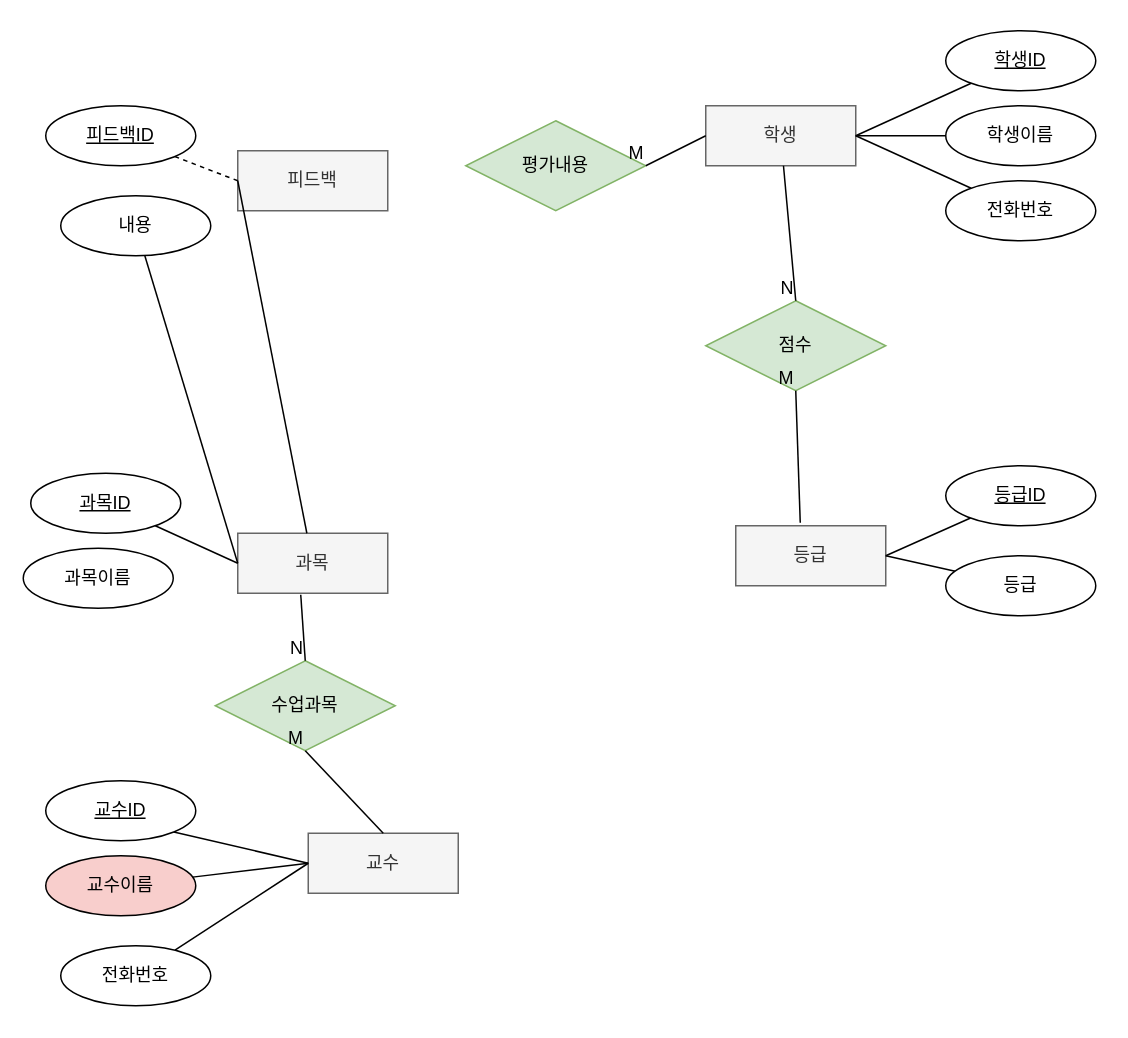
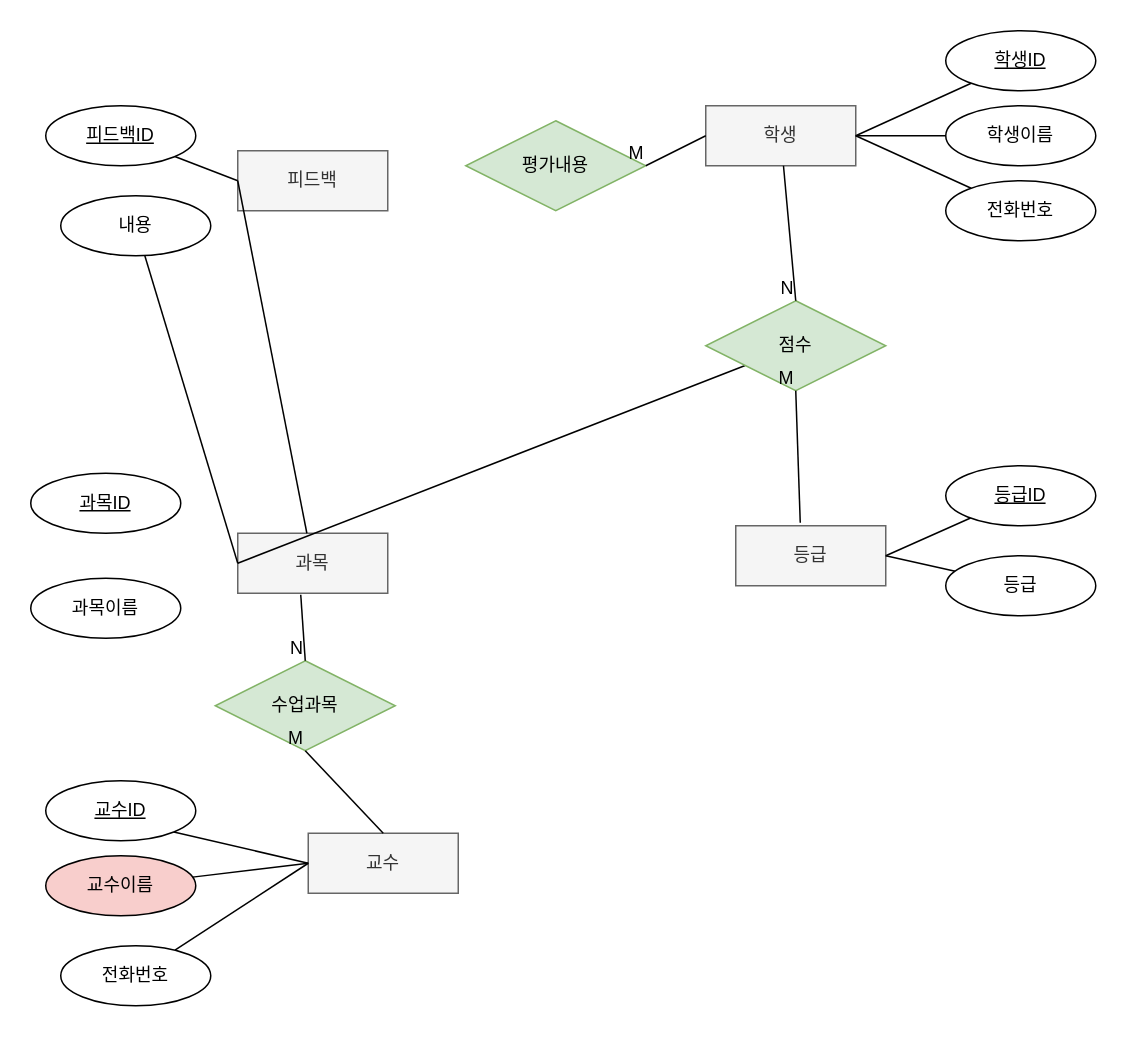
  <mxCell id="0" />
  <mxCell id="1" parent="0" />
  <mxCell id="2" value="피드백" style="whiteSpace=wrap;html=1;align=center;fillColor=#f5f5f5;fontColor=#333333;strokeColor=#666666;" vertex="1" parent="1"><mxGeometry x="158" y="100" width="100" height="40" as="geometry" /></mxCell>
  <mxCell id="3" value="학생" style="whiteSpace=wrap;html=1;align=center;fillColor=#f5f5f5;fontColor=#333333;strokeColor=#666666;" vertex="1" parent="1"><mxGeometry x="470" y="70" width="100" height="40" as="geometry" /></mxCell>
  <mxCell id="4" value="등급" style="whiteSpace=wrap;html=1;align=center;fillColor=#f5f5f5;fontColor=#333333;strokeColor=#666666;" vertex="1" parent="1"><mxGeometry x="490" y="350" width="100" height="40" as="geometry" /></mxCell>
  <mxCell id="5" value="과목" style="whiteSpace=wrap;html=1;align=center;fillColor=#f5f5f5;fontColor=#333333;strokeColor=#666666;" vertex="1" parent="1"><mxGeometry x="158" y="355" width="100" height="40" as="geometry" /></mxCell>
  <mxCell id="6" value="교수" style="whiteSpace=wrap;html=1;align=center;fillColor=#f5f5f5;fontColor=#333333;strokeColor=#666666;" vertex="1" parent="1"><mxGeometry x="205" y="555" width="100" height="40" as="geometry" /></mxCell>
  <mxCell id="7" value="수업과목" style="shape=rhombus;perimeter=rhombusPerimeter;whiteSpace=wrap;html=1;align=center;fillColor=#d5e8d4;strokeColor=#82b366;" vertex="1" parent="1"><mxGeometry x="143" y="440" width="120" height="60" as="geometry" /></mxCell>
- <mxCell id="8" value="" style="endArrow=none;html=1;rounded=0;exitX=0;exitY=0.5;exitDx=0;exitDy=0;" edge="1" parent="1" source="5" target="9"><mxGeometry relative="1" as="geometry"><mxPoint x="270" y="365" as="sourcePoint" /><mxPoint x="110" y="345" as="targetPoint" /></mxGeometry></mxCell>
+ <mxCell id="8" value="" style="endArrow=none;html=1;rounded=0;exitX=0;exitY=0.5;exitDx=0;exitDy=0;" edge="1" parent="1" source="5" target="28"><mxGeometry relative="1" as="geometry"><mxPoint x="270" y="365" as="sourcePoint" /><mxPoint x="110" y="345" as="targetPoint" /></mxGeometry></mxCell>
  <mxCell id="9" value="&lt;u&gt;과목ID&lt;/u&gt;" style="ellipse;whiteSpace=wrap;html=1;align=center;" vertex="1" parent="1"><mxGeometry x="20" y="315" width="100" height="40" as="geometry" /></mxCell>
  <mxCell id="10" value="" style="endArrow=none;html=1;rounded=0;exitX=0;exitY=0.5;exitDx=0;exitDy=0;" edge="1" parent="1" source="5" target="39"><mxGeometry relative="1" as="geometry"><mxPoint x="270" y="365" as="sourcePoint" /><mxPoint x="90" y="395" as="targetPoint" /></mxGeometry></mxCell>
- <mxCell id="11" value="과목이름" style="ellipse;whiteSpace=wrap;html=1;align=center;" vertex="1" parent="1"><mxGeometry x="15" y="365" width="100" height="40" as="geometry" /></mxCell>
+ <mxCell id="11" value="과목이름" style="ellipse;whiteSpace=wrap;html=1;align=center;" vertex="1" parent="1"><mxGeometry x="20" y="385" width="100" height="40" as="geometry" /></mxCell>
  <mxCell id="12" value="" style="endArrow=none;html=1;rounded=0;exitX=1;exitY=0.5;exitDx=0;exitDy=0;" edge="1" parent="1" source="3" target="17"><mxGeometry relative="1" as="geometry"><mxPoint x="310" y="260" as="sourcePoint" /><mxPoint x="660" y="40" as="targetPoint" /></mxGeometry></mxCell>
  <mxCell id="13" value="" style="endArrow=none;html=1;rounded=0;exitX=1;exitY=0.5;exitDx=0;exitDy=0;" edge="1" parent="1" source="3" target="16"><mxGeometry relative="1" as="geometry"><mxPoint x="590" y="120" as="sourcePoint" /><mxPoint x="660" y="100" as="targetPoint" /></mxGeometry></mxCell>
  <mxCell id="14" value="" style="endArrow=none;html=1;rounded=0;exitX=1;exitY=0.5;exitDx=0;exitDy=0;" edge="1" parent="1" source="3" target="15"><mxGeometry relative="1" as="geometry"><mxPoint x="610" y="140" as="sourcePoint" /><mxPoint x="660" y="160" as="targetPoint" /></mxGeometry></mxCell>
  <mxCell id="15" value="전화번호" style="ellipse;whiteSpace=wrap;html=1;align=center;" vertex="1" parent="1"><mxGeometry x="630" y="120" width="100" height="40" as="geometry" /></mxCell>
  <mxCell id="16" value="학생이름" style="ellipse;whiteSpace=wrap;html=1;align=center;" vertex="1" parent="1"><mxGeometry x="630" y="70" width="100" height="40" as="geometry" /></mxCell>
  <mxCell id="17" value="&lt;u&gt;학생ID&lt;/u&gt;" style="ellipse;whiteSpace=wrap;html=1;align=center;" vertex="1" parent="1"><mxGeometry x="630" y="20" width="100" height="40" as="geometry" /></mxCell>
  <mxCell id="18" value="" style="endArrow=none;html=1;rounded=0;entryX=0;entryY=0.5;entryDx=0;entryDy=0;" edge="1" parent="1" source="22" target="6"><mxGeometry relative="1" as="geometry"><mxPoint x="120" y="600" as="sourcePoint" /><mxPoint x="200" y="580" as="targetPoint" /></mxGeometry></mxCell>
  <mxCell id="19" value="" style="endArrow=none;html=1;rounded=0;entryX=0;entryY=0.5;entryDx=0;entryDy=0;" edge="1" parent="1" source="23" target="6"><mxGeometry relative="1" as="geometry"><mxPoint x="130" y="633" as="sourcePoint" /><mxPoint x="200" y="590" as="targetPoint" /></mxGeometry></mxCell>
  <mxCell id="20" value="" style="endArrow=none;html=1;rounded=0;entryX=0;entryY=0.5;entryDx=0;entryDy=0;exitX=1;exitY=1;exitDx=0;exitDy=0;" edge="1" parent="1" source="21" target="6"><mxGeometry relative="1" as="geometry"><mxPoint x="120" y="560" as="sourcePoint" /><mxPoint x="210" y="600" as="targetPoint" /></mxGeometry></mxCell>
  <mxCell id="21" value="&lt;u&gt;교수ID&lt;/u&gt;" style="ellipse;whiteSpace=wrap;html=1;align=center;" vertex="1" parent="1"><mxGeometry x="30" y="520" width="100" height="40" as="geometry" /></mxCell>
  <mxCell id="22" value="교수이름" style="ellipse;whiteSpace=wrap;html=1;align=center;fillColor=#f8cecc;" vertex="1" parent="1"><mxGeometry x="30" y="570" width="100" height="40" as="geometry" /></mxCell>
  <mxCell id="23" value="전화번호" style="ellipse;whiteSpace=wrap;html=1;align=center;" vertex="1" parent="1"><mxGeometry x="40" y="630" width="100" height="40" as="geometry" /></mxCell>
  <mxCell id="24" value="" style="endArrow=none;html=1;rounded=0;entryX=0.5;entryY=0;entryDx=0;entryDy=0;exitX=0.42;exitY=1.025;exitDx=0;exitDy=0;exitPerimeter=0;" edge="1" parent="1" source="5" target="7"><mxGeometry relative="1" as="geometry"><mxPoint x="250" y="380" as="sourcePoint" /><mxPoint x="260" y="490" as="targetPoint" /></mxGeometry></mxCell>
  <mxCell id="25" value="N" style="resizable=0;html=1;whiteSpace=wrap;align=right;verticalAlign=bottom;" connectable="0" vertex="1" parent="24"><mxGeometry x="1" relative="1" as="geometry" /></mxCell>
  <mxCell id="26" value="" style="endArrow=none;html=1;rounded=0;entryX=0.5;entryY=1;entryDx=0;entryDy=0;exitX=0.5;exitY=0;exitDx=0;exitDy=0;" edge="1" parent="1" source="6" target="7"><mxGeometry relative="1" as="geometry"><mxPoint x="310" y="350" as="sourcePoint" /><mxPoint x="470" y="350" as="targetPoint" /></mxGeometry></mxCell>
  <mxCell id="27" value="M" style="resizable=0;html=1;whiteSpace=wrap;align=right;verticalAlign=bottom;" connectable="0" vertex="1" parent="26"><mxGeometry x="1" relative="1" as="geometry" /></mxCell>
  <mxCell id="28" value="점수" style="shape=rhombus;perimeter=rhombusPerimeter;whiteSpace=wrap;html=1;align=center;fillColor=#d5e8d4;strokeColor=#82b366;" vertex="1" parent="1"><mxGeometry x="470" y="200" width="120" height="60" as="geometry" /></mxCell>
  <mxCell id="29" value="" style="endArrow=none;html=1;rounded=0;exitX=0.43;exitY=-0.05;exitDx=0;exitDy=0;exitPerimeter=0;entryX=0.5;entryY=1;entryDx=0;entryDy=0;" edge="1" parent="1" source="4" target="28"><mxGeometry relative="1" as="geometry"><mxPoint x="510" y="520" as="sourcePoint" /><mxPoint x="670" y="520" as="targetPoint" /></mxGeometry></mxCell>
  <mxCell id="30" value="M" style="resizable=0;html=1;whiteSpace=wrap;align=right;verticalAlign=bottom;" connectable="0" vertex="1" parent="29"><mxGeometry x="1" relative="1" as="geometry" /></mxCell>
  <mxCell id="31" value="" style="endArrow=none;html=1;rounded=0;entryX=0.5;entryY=0;entryDx=0;entryDy=0;" edge="1" parent="1" source="3" target="28"><mxGeometry relative="1" as="geometry"><mxPoint x="553" y="308" as="sourcePoint" /><mxPoint x="540" y="180" as="targetPoint" /></mxGeometry></mxCell>
  <mxCell id="32" value="N" style="resizable=0;html=1;whiteSpace=wrap;align=right;verticalAlign=bottom;" connectable="0" vertex="1" parent="31"><mxGeometry x="1" relative="1" as="geometry" /></mxCell>
  <mxCell id="33" value="" style="endArrow=none;html=1;rounded=0;exitX=1;exitY=0.5;exitDx=0;exitDy=0;" edge="1" parent="1" source="4" target="34"><mxGeometry relative="1" as="geometry"><mxPoint x="600" y="360" as="sourcePoint" /><mxPoint x="650" y="350" as="targetPoint" /></mxGeometry></mxCell>
  <mxCell id="34" value="&lt;u&gt;등급ID&lt;/u&gt;" style="ellipse;whiteSpace=wrap;html=1;align=center;" vertex="1" parent="1"><mxGeometry x="630" y="310" width="100" height="40" as="geometry" /></mxCell>
  <mxCell id="35" value="" style="endArrow=none;html=1;rounded=0;entryX=1;entryY=0.5;entryDx=0;entryDy=0;" edge="1" parent="1" source="36" target="4"><mxGeometry relative="1" as="geometry"><mxPoint x="670" y="370" as="sourcePoint" /><mxPoint x="460" y="310" as="targetPoint" /></mxGeometry></mxCell>
  <mxCell id="36" value="등급" style="ellipse;whiteSpace=wrap;html=1;align=center;" vertex="1" parent="1"><mxGeometry x="630" y="370" width="100" height="40" as="geometry" /></mxCell>
- <mxCell id="37" value="" style="endArrow=none;html=1;rounded=0;entryX=0;entryY=0.5;entryDx=0;entryDy=0;dashed=1;" edge="1" parent="1" source="40" target="2"><mxGeometry relative="1" as="geometry"><mxPoint x="110" y="90" as="sourcePoint" /><mxPoint x="430" y="290" as="targetPoint" /></mxGeometry></mxCell>
+ <mxCell id="37" value="" style="endArrow=none;html=1;rounded=0;entryX=0;entryY=0.5;entryDx=0;entryDy=0;" edge="1" parent="1" source="40" target="2"><mxGeometry relative="1" as="geometry"><mxPoint x="110" y="90" as="sourcePoint" /><mxPoint x="430" y="290" as="targetPoint" /></mxGeometry></mxCell>
  <mxCell id="38" value="" style="endArrow=none;html=1;rounded=0;exitX=0;exitY=0.5;exitDx=0;exitDy=0;" edge="1" parent="1" source="2" target="5"><mxGeometry relative="1" as="geometry"><mxPoint x="270" y="290" as="sourcePoint" /><mxPoint x="110" y="140" as="targetPoint" /></mxGeometry></mxCell>
  <mxCell id="39" value="내용" style="ellipse;whiteSpace=wrap;html=1;align=center;" vertex="1" parent="1"><mxGeometry x="40" y="130" width="100" height="40" as="geometry" /></mxCell>
  <mxCell id="40" value="&lt;u&gt;피드백ID&lt;/u&gt;" style="ellipse;whiteSpace=wrap;html=1;align=center;" vertex="1" parent="1"><mxGeometry x="30" y="70" width="100" height="40" as="geometry" /></mxCell>
  <mxCell id="41" value="평가내용" style="shape=rhombus;perimeter=rhombusPerimeter;whiteSpace=wrap;html=1;align=center;fillColor=#d5e8d4;strokeColor=#82b366;" vertex="1" parent="1"><mxGeometry x="310" y="80" width="120" height="60" as="geometry" /></mxCell>
  <mxCell id="42" value="" style="endArrow=none;html=1;rounded=0;entryX=1;entryY=0.5;entryDx=0;entryDy=0;exitX=0;exitY=0.5;exitDx=0;exitDy=0;" edge="1" parent="1" source="3" target="41"><mxGeometry relative="1" as="geometry"><mxPoint x="310" y="350" as="sourcePoint" /><mxPoint x="470" y="350" as="targetPoint" /></mxGeometry></mxCell>
  <mxCell id="43" value="M&lt;br&gt;" style="resizable=0;html=1;whiteSpace=wrap;align=right;verticalAlign=bottom;" connectable="0" vertex="1" parent="42"><mxGeometry x="1" relative="1" as="geometry" /></mxCell>
